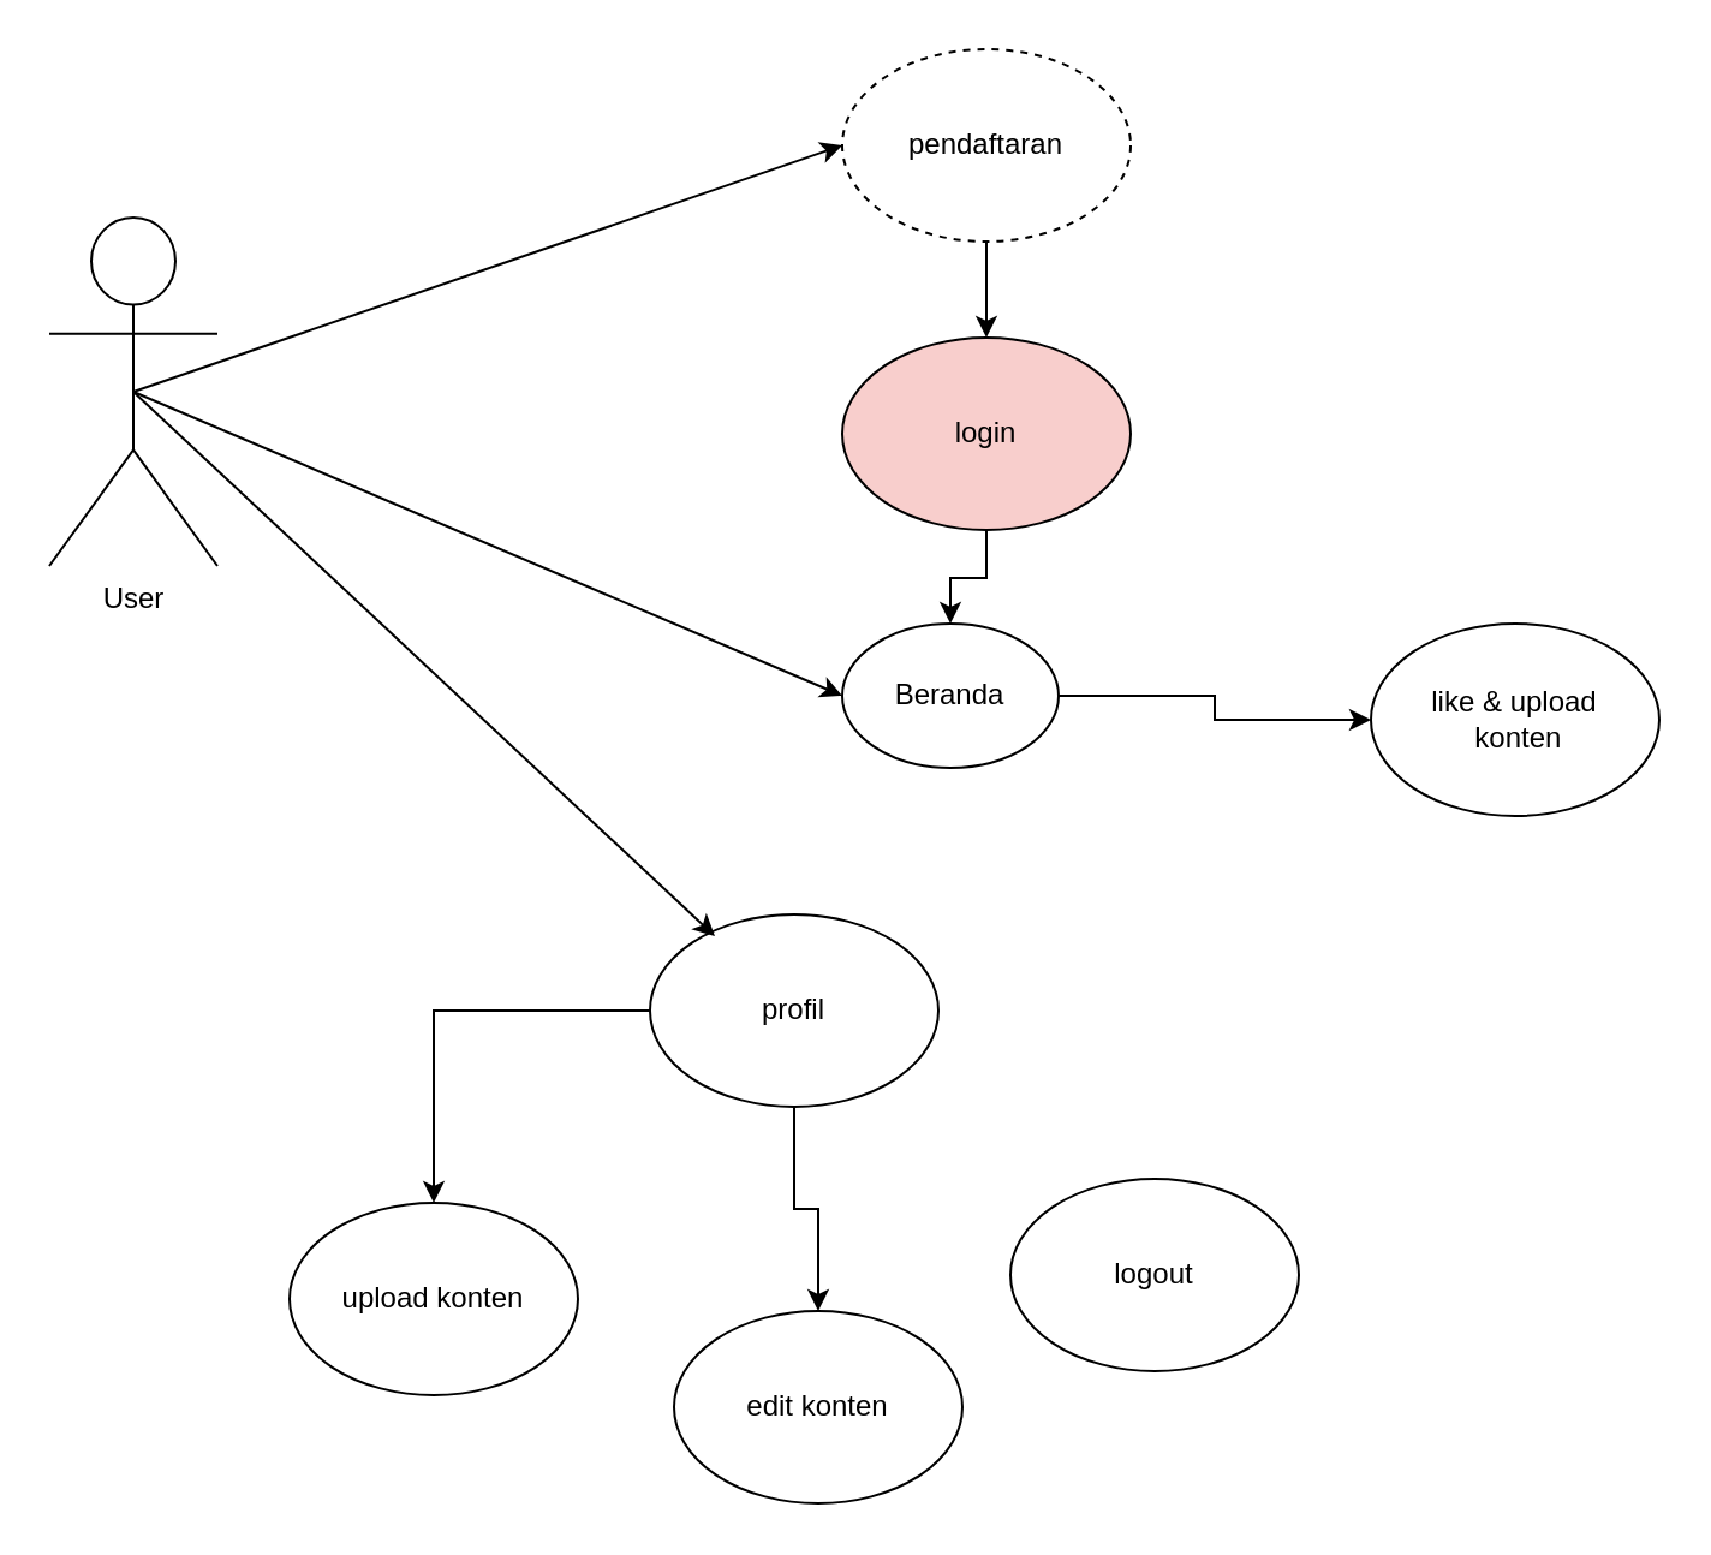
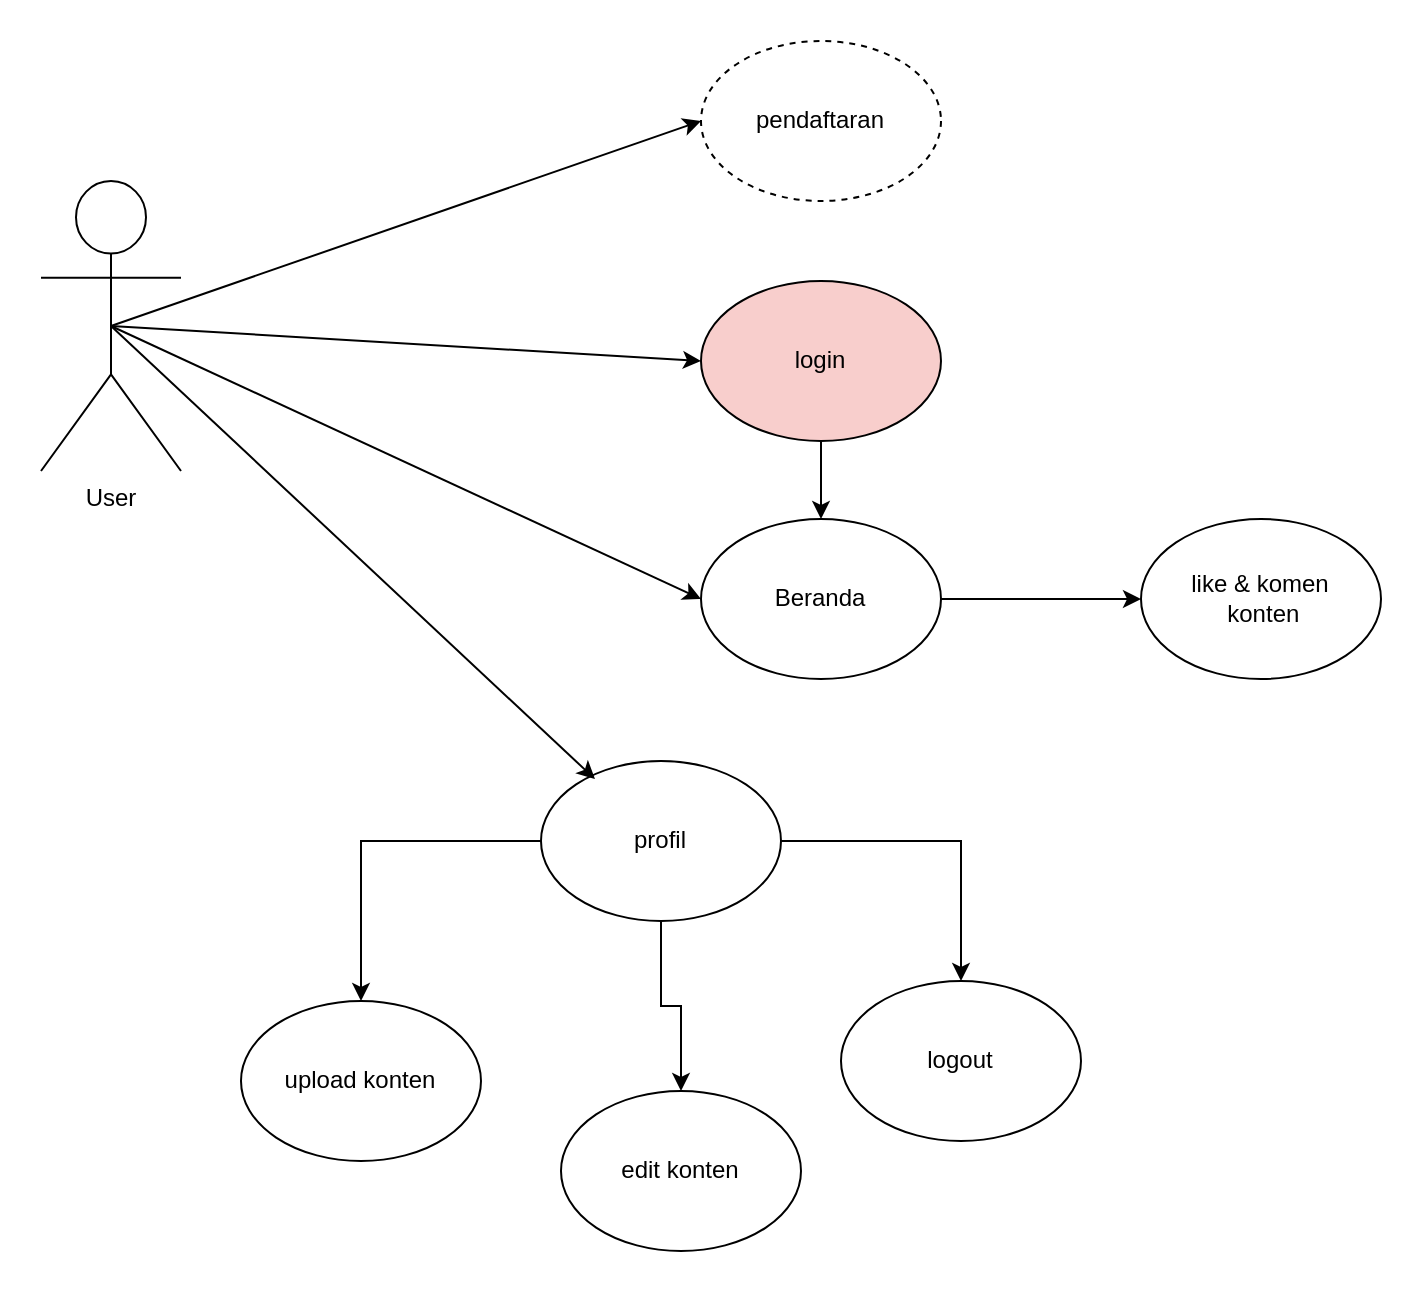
  <mxCell id="0" />
  <mxCell id="1" parent="0" />
- <mxCell id="2" style="edgeStyle=orthogonalEdgeStyle;rounded=0;orthogonalLoop=1;jettySize=auto;html=1;exitX=0.5;exitY=1;exitDx=0;exitDy=0;entryX=0.5;entryY=0;entryDx=0;entryDy=0;" edge="1" parent="1" source="3" target="5"><mxGeometry relative="1" as="geometry" /></mxCell>
  <mxCell id="3" value="pendaftaran" style="ellipse;whiteSpace=wrap;html=1;dashed=1;" vertex="1" parent="1"><mxGeometry x="350" y="20" width="120" height="80" as="geometry" /></mxCell>
  <mxCell id="4" style="edgeStyle=orthogonalEdgeStyle;rounded=0;orthogonalLoop=1;jettySize=auto;html=1;exitX=0.5;exitY=1;exitDx=0;exitDy=0;entryX=0.5;entryY=0;entryDx=0;entryDy=0;" edge="1" parent="1" source="5" target="7"><mxGeometry relative="1" as="geometry" /></mxCell>
  <mxCell id="5" value="login" style="ellipse;whiteSpace=wrap;html=1;fillColor=#f8cecc;" vertex="1" parent="1"><mxGeometry x="350" y="140" width="120" height="80" as="geometry" /></mxCell>
  <mxCell id="6" style="edgeStyle=orthogonalEdgeStyle;rounded=0;orthogonalLoop=1;jettySize=auto;html=1;exitX=1;exitY=0.5;exitDx=0;exitDy=0;entryX=0;entryY=0.5;entryDx=0;entryDy=0;" edge="1" parent="1" source="7" target="9"><mxGeometry relative="1" as="geometry" /></mxCell>
- <mxCell id="7" value="Beranda" style="ellipse;whiteSpace=wrap;html=1;" vertex="1" parent="1"><mxGeometry x="350" y="259" width="90" height="60" as="geometry" /></mxCell>
+ <mxCell id="7" value="Beranda" style="ellipse;whiteSpace=wrap;html=1;" vertex="1" parent="1"><mxGeometry x="350" y="259" width="120" height="80" as="geometry" /></mxCell>
  <mxCell id="8" style="edgeStyle=orthogonalEdgeStyle;rounded=0;orthogonalLoop=1;jettySize=auto;html=1;exitX=0.5;exitY=1;exitDx=0;exitDy=0;" edge="1" parent="1" source="3" target="3"><mxGeometry relative="1" as="geometry" /></mxCell>
- <mxCell id="9" value="like &amp;amp; upload&lt;div&gt;&amp;nbsp;konten&lt;/div&gt;" style="ellipse;whiteSpace=wrap;html=1;" vertex="1" parent="1"><mxGeometry x="570" y="259" width="120" height="80" as="geometry" /></mxCell>
+ <mxCell id="9" value="like &amp;amp; komen&lt;div&gt;&amp;nbsp;konten&lt;/div&gt;" style="ellipse;whiteSpace=wrap;html=1;" vertex="1" parent="1"><mxGeometry x="570" y="259" width="120" height="80" as="geometry" /></mxCell>
  <mxCell id="10" style="edgeStyle=orthogonalEdgeStyle;rounded=0;orthogonalLoop=1;jettySize=auto;html=1;exitX=0.5;exitY=1;exitDx=0;exitDy=0;entryX=0.5;entryY=0;entryDx=0;entryDy=0;" edge="1" parent="1" source="13" target="15"><mxGeometry relative="1" as="geometry" /></mxCell>
+ <mxCell id="11" style="edgeStyle=orthogonalEdgeStyle;rounded=0;orthogonalLoop=1;jettySize=auto;html=1;exitX=1;exitY=0.5;exitDx=0;exitDy=0;entryX=0.5;entryY=0;entryDx=0;entryDy=0;" edge="1" parent="1" source="13" target="17"><mxGeometry relative="1" as="geometry" /></mxCell>
  <mxCell id="12" style="edgeStyle=orthogonalEdgeStyle;rounded=0;orthogonalLoop=1;jettySize=auto;html=1;exitX=0;exitY=0.5;exitDx=0;exitDy=0;entryX=0.5;entryY=0;entryDx=0;entryDy=0;" edge="1" parent="1" source="13" target="16"><mxGeometry relative="1" as="geometry" /></mxCell>
  <mxCell id="13" value="profil" style="ellipse;whiteSpace=wrap;html=1;" vertex="1" parent="1"><mxGeometry x="270" y="380" width="120" height="80" as="geometry" /></mxCell>
  <mxCell id="14" value="User" style="shape=umlActor;verticalLabelPosition=bottom;verticalAlign=top;html=1;outlineConnect=0;" vertex="1" parent="1"><mxGeometry x="20" y="90" width="70" height="145" as="geometry" /></mxCell>
  <mxCell id="15" value="edit konten" style="ellipse;whiteSpace=wrap;html=1;" vertex="1" parent="1"><mxGeometry x="280" y="545" width="120" height="80" as="geometry" /></mxCell>
  <mxCell id="16" value="upload konten" style="ellipse;whiteSpace=wrap;html=1;" vertex="1" parent="1"><mxGeometry x="120" y="500" width="120" height="80" as="geometry" /></mxCell>
  <mxCell id="17" value="logout" style="ellipse;whiteSpace=wrap;html=1;" vertex="1" parent="1"><mxGeometry x="420" y="490" width="120" height="80" as="geometry" /></mxCell>
  <mxCell id="18" value="" style="endArrow=classic;html=1;rounded=0;exitX=0.5;exitY=0.5;exitDx=0;exitDy=0;exitPerimeter=0;entryX=0;entryY=0.5;entryDx=0;entryDy=0;" edge="1" parent="1" source="14" target="3"><mxGeometry width="50" height="50" relative="1" as="geometry"><mxPoint x="150" y="120" as="sourcePoint" /><mxPoint x="200" y="70" as="targetPoint" /></mxGeometry></mxCell>
+ <mxCell id="19" value="" style="endArrow=classic;html=1;rounded=0;exitX=0.5;exitY=0.5;exitDx=0;exitDy=0;exitPerimeter=0;entryX=0;entryY=0.5;entryDx=0;entryDy=0;" edge="1" parent="1" source="14" target="5"><mxGeometry width="50" height="50" relative="1" as="geometry"><mxPoint x="210" y="170" as="sourcePoint" /><mxPoint x="280" y="155" as="targetPoint" /></mxGeometry></mxCell>
  <mxCell id="20" value="" style="endArrow=classic;html=1;rounded=0;exitX=0.5;exitY=0.5;exitDx=0;exitDy=0;exitPerimeter=0;entryX=0;entryY=0.5;entryDx=0;entryDy=0;" edge="1" parent="1" source="14" target="7"><mxGeometry width="50" height="50" relative="1" as="geometry"><mxPoint x="190" y="250" as="sourcePoint" /><mxPoint x="240" y="200" as="targetPoint" /></mxGeometry></mxCell>
  <mxCell id="21" value="" style="endArrow=classic;html=1;rounded=0;entryX=0.225;entryY=0.113;entryDx=0;entryDy=0;entryPerimeter=0;exitX=0.5;exitY=0.5;exitDx=0;exitDy=0;exitPerimeter=0;" edge="1" parent="1" source="14" target="13"><mxGeometry width="50" height="50" relative="1" as="geometry"><mxPoint x="220" y="324" as="sourcePoint" /><mxPoint x="270" y="274" as="targetPoint" /></mxGeometry></mxCell>
